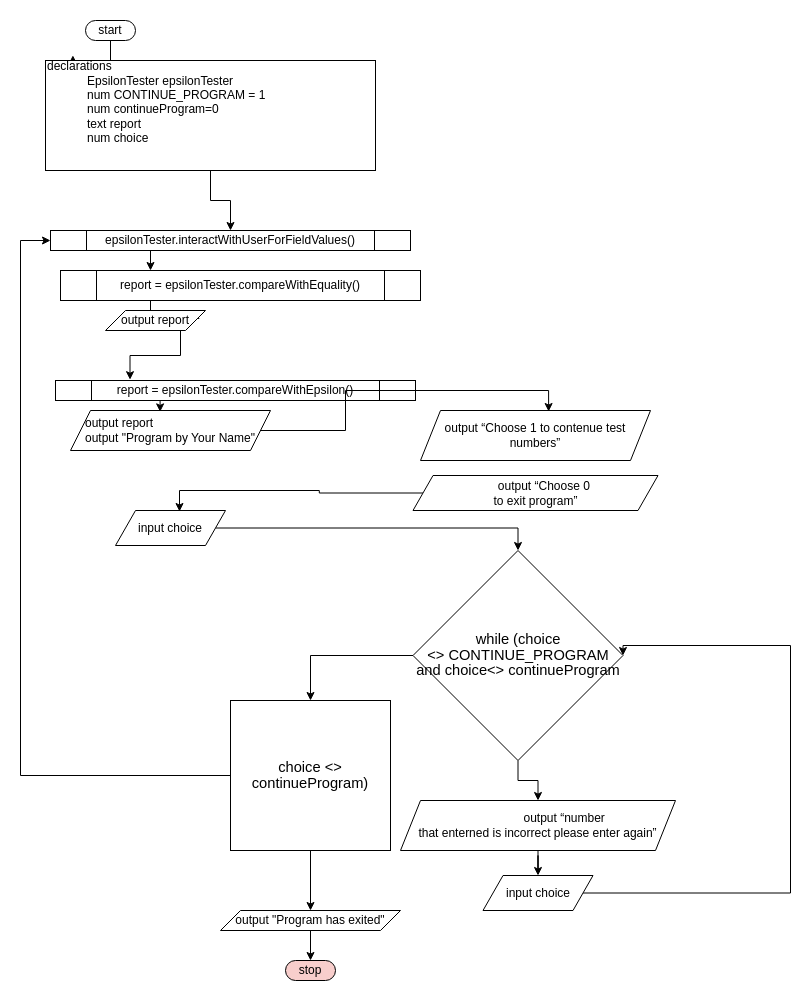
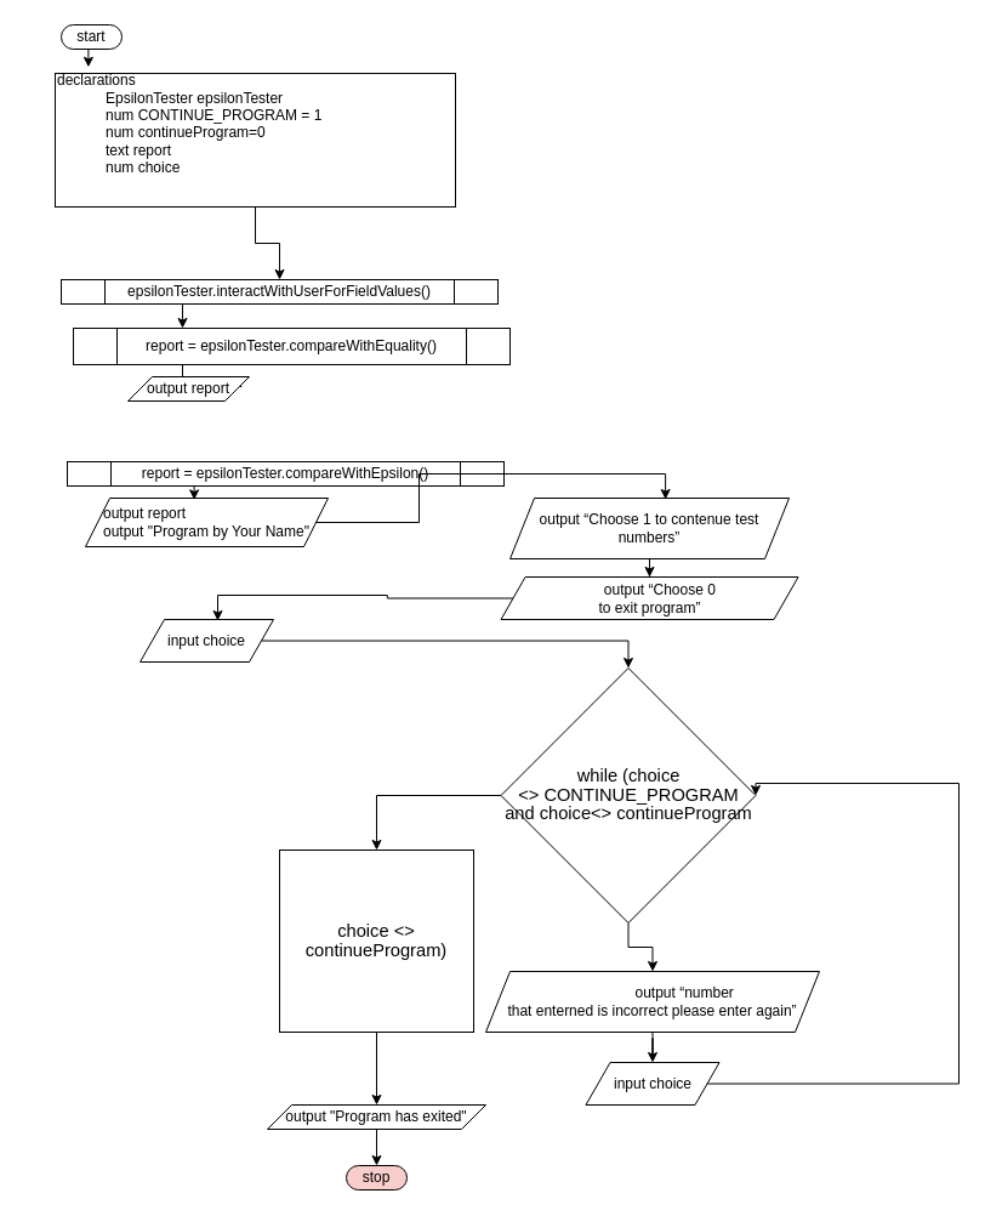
  <mxCell id="0" />
  <mxCell id="1" parent="0" />
  <mxCell id="2" value="stop" style="rounded=1;whiteSpace=wrap;html=1;arcSize=50;fillColor=#f8cecc;" parent="1" vertex="1"><mxGeometry x="285" y="960" width="50" height="20" as="geometry" /></mxCell>
  <mxCell id="3" style="edgeStyle=orthogonalEdgeStyle;rounded=0;orthogonalLoop=1;jettySize=auto;html=1;exitX=0.5;exitY=1;exitDx=0;exitDy=0;entryX=0.083;entryY=-0.047;entryDx=0;entryDy=0;entryPerimeter=0;" parent="1" source="4" target="6" edge="1"><mxGeometry relative="1" as="geometry" /></mxCell>
- <mxCell id="4" value="start" style="rounded=1;whiteSpace=wrap;html=1;arcSize=50;" parent="1" vertex="1"><mxGeometry x="85" y="20" width="50" height="20" as="geometry" /></mxCell>
+ <mxCell id="4" value="start" style="rounded=1;whiteSpace=wrap;html=1;arcSize=50;" parent="1" vertex="1"><mxGeometry x="50" y="20" width="50" height="20" as="geometry" /></mxCell>
  <mxCell id="5" value="" style="edgeStyle=orthogonalEdgeStyle;rounded=0;orthogonalLoop=1;jettySize=auto;html=1;" edge="1" parent="1" source="6" target="8"><mxGeometry relative="1" as="geometry" /></mxCell>
  <mxCell id="6" value="declarations&lt;br&gt;&lt;blockquote style=&quot;margin: 0 0 0 40px ; border: none ; padding: 0px&quot;&gt;EpsilonTester epsilonTester&lt;/blockquote&gt;&lt;blockquote style=&quot;margin: 0 0 0 40px ; border: none ; padding: 0px&quot;&gt;num CONTINUE_PROGRAM = 1&lt;/blockquote&gt;&lt;blockquote style=&quot;margin: 0 0 0 40px ; border: none ; padding: 0px&quot;&gt;num continueProgram=0&lt;/blockquote&gt;&lt;blockquote style=&quot;margin: 0 0 0 40px ; border: none ; padding: 0px&quot;&gt;text report&amp;nbsp;&lt;/blockquote&gt;&lt;blockquote style=&quot;margin: 0 0 0 40px ; border: none ; padding: 0px&quot;&gt;&lt;span&gt;num choice&lt;/span&gt;&lt;/blockquote&gt;&lt;blockquote style=&quot;margin: 0 0 0 40px ; border: none ; padding: 0px&quot;&gt;&lt;p class=&quot;MsoNormal&quot;&gt;&lt;/p&gt;&lt;/blockquote&gt;&amp;nbsp;" style="rounded=0;whiteSpace=wrap;html=1;align=left;" parent="1" vertex="1"><mxGeometry x="45" y="60" width="330" height="110" as="geometry" /></mxCell>
  <mxCell id="7" style="edgeStyle=orthogonalEdgeStyle;rounded=0;orthogonalLoop=1;jettySize=auto;html=1;exitX=0.25;exitY=1;exitDx=0;exitDy=0;entryX=0.25;entryY=0;entryDx=0;entryDy=0;" parent="1" source="8" target="10" edge="1"><mxGeometry relative="1" as="geometry"><mxPoint x="128" y="227.4" as="targetPoint" /></mxGeometry></mxCell>
  <mxCell id="8" value="epsilonTester.interactWithUserForFieldValues()" style="shape=process;whiteSpace=wrap;html=1;backgroundOutline=1;align=center;" parent="1" vertex="1"><mxGeometry x="50" y="230" width="360" height="20" as="geometry" /></mxCell>
  <mxCell id="9" style="edgeStyle=orthogonalEdgeStyle;rounded=0;orthogonalLoop=1;jettySize=auto;html=1;exitX=0.25;exitY=1;exitDx=0;exitDy=0;entryX=0.9;entryY=0;entryDx=0;entryDy=0;entryPerimeter=0;" parent="1" source="10" target="12" edge="1"><mxGeometry relative="1" as="geometry" /></mxCell>
  <mxCell id="10" value="report = epsilonTester.compareWithEquality()" style="shape=process;whiteSpace=wrap;html=1;backgroundOutline=1;align=center;" parent="1" vertex="1"><mxGeometry x="60" y="270" width="360" height="30" as="geometry" /></mxCell>
- <mxCell id="11" style="edgeStyle=orthogonalEdgeStyle;rounded=0;orthogonalLoop=1;jettySize=auto;html=1;exitX=0.75;exitY=1;exitDx=0;exitDy=0;entryX=0.207;entryY=-0.04;entryDx=0;entryDy=0;entryPerimeter=0;" parent="1" source="12" target="14" edge="1"><mxGeometry relative="1" as="geometry"><mxPoint x="115" y="350" as="targetPoint" /></mxGeometry></mxCell>
  <mxCell id="12" value="output report" style="shape=parallelogram;perimeter=parallelogramPerimeter;whiteSpace=wrap;html=1;fixedSize=1;align=center;" parent="1" vertex="1"><mxGeometry x="105" y="310" width="100" height="20" as="geometry" /></mxCell>
  <mxCell id="13" style="edgeStyle=orthogonalEdgeStyle;rounded=0;orthogonalLoop=1;jettySize=auto;html=1;exitX=0.25;exitY=1;exitDx=0;exitDy=0;entryX=0.448;entryY=0.035;entryDx=0;entryDy=0;entryPerimeter=0;" parent="1" source="14" target="16" edge="1"><mxGeometry relative="1" as="geometry" /></mxCell>
  <mxCell id="14" value="report = epsilonTester.compareWithEpsilon()" style="shape=process;whiteSpace=wrap;html=1;backgroundOutline=1;align=center;" parent="1" vertex="1"><mxGeometry x="55" y="380" width="360" height="20" as="geometry" /></mxCell>
  <mxCell id="15" style="edgeStyle=orthogonalEdgeStyle;rounded=0;orthogonalLoop=1;jettySize=auto;html=1;entryX=0.557;entryY=0.02;entryDx=0;entryDy=0;entryPerimeter=0;" edge="1" parent="1" source="16" target="25"><mxGeometry relative="1" as="geometry" /></mxCell>
  <mxCell id="16" value="&lt;div style=&quot;text-align: left&quot;&gt;&lt;span&gt;output report&lt;/span&gt;&lt;/div&gt;&lt;div style=&quot;text-align: left&quot;&gt;&lt;span&gt;output &quot;Program by Your Name&quot;&lt;/span&gt;&lt;/div&gt;" style="shape=parallelogram;perimeter=parallelogramPerimeter;whiteSpace=wrap;html=1;fixedSize=1;align=center;" parent="1" vertex="1"><mxGeometry x="70" y="410" width="200" height="40" as="geometry" /></mxCell>
  <mxCell id="17" style="edgeStyle=orthogonalEdgeStyle;rounded=0;orthogonalLoop=1;jettySize=auto;html=1;exitX=0.5;exitY=1;exitDx=0;exitDy=0;entryX=0.5;entryY=0;entryDx=0;entryDy=0;" parent="1" source="18" target="2" edge="1"><mxGeometry relative="1" as="geometry" /></mxCell>
  <mxCell id="18" value="output &quot;Program has exited&quot;" style="shape=parallelogram;perimeter=parallelogramPerimeter;whiteSpace=wrap;html=1;fixedSize=1;align=center;" parent="1" vertex="1"><mxGeometry x="220" y="910" width="180" height="20" as="geometry" /></mxCell>
- <mxCell id="19" style="edgeStyle=orthogonalEdgeStyle;rounded=0;orthogonalLoop=1;jettySize=auto;html=1;entryX=0;entryY=0.5;entryDx=0;entryDy=0;" edge="1" parent="1" source="21" target="8"><mxGeometry relative="1" as="geometry"><Array as="points"><mxPoint x="20" y="775" /><mxPoint x="20" y="240" /></Array></mxGeometry></mxCell>
  <mxCell id="20" value="" style="edgeStyle=orthogonalEdgeStyle;rounded=0;orthogonalLoop=1;jettySize=auto;html=1;" edge="1" parent="1" source="21" target="18"><mxGeometry relative="1" as="geometry" /></mxCell>
  <mxCell id="21" value="&lt;span style=&quot;font-size: 11.0pt ; line-height: 107% ; font-family: &amp;#34;calibri&amp;#34; , sans-serif&quot;&gt;choice &amp;lt;&amp;gt; continueProgram)&lt;/span&gt;" style="whiteSpace=wrap;html=1;rounded=0;" vertex="1" parent="1"><mxGeometry x="230" y="700" width="160" height="150" as="geometry" /></mxCell>
  <mxCell id="22" style="edgeStyle=orthogonalEdgeStyle;rounded=0;orthogonalLoop=1;jettySize=auto;html=1;entryX=0.5;entryY=0;entryDx=0;entryDy=0;" edge="1" parent="1" source="23" target="30"><mxGeometry relative="1" as="geometry" /></mxCell>
  <mxCell id="23" value="input choice" style="shape=parallelogram;perimeter=parallelogramPerimeter;whiteSpace=wrap;html=1;fixedSize=1;" vertex="1" parent="1"><mxGeometry x="115" y="510" width="110" height="35" as="geometry" /></mxCell>
+ <mxCell id="24" value="" style="edgeStyle=orthogonalEdgeStyle;rounded=0;orthogonalLoop=1;jettySize=auto;html=1;" edge="1" parent="1" source="25" target="27"><mxGeometry relative="1" as="geometry" /></mxCell>
  <mxCell id="25" value="&lt;p class=&quot;MsoNormal&quot;&gt;output “Choose 1 to contenue test numbers”&lt;/p&gt;" style="shape=parallelogram;perimeter=parallelogramPerimeter;whiteSpace=wrap;html=1;fixedSize=1;" vertex="1" parent="1"><mxGeometry x="420" y="410" width="230" height="50" as="geometry" /></mxCell>
  <mxCell id="26" style="edgeStyle=orthogonalEdgeStyle;rounded=0;orthogonalLoop=1;jettySize=auto;html=1;entryX=0.582;entryY=0.029;entryDx=0;entryDy=0;entryPerimeter=0;" edge="1" parent="1" source="27" target="23"><mxGeometry relative="1" as="geometry" /></mxCell>
  <mxCell id="27" value="&lt;p class=&quot;MsoNormal&quot;&gt;&amp;nbsp; &amp;nbsp; &amp;nbsp;output “Choose 0&lt;br/&gt;to exit program”&lt;/p&gt;" style="shape=parallelogram;perimeter=parallelogramPerimeter;whiteSpace=wrap;html=1;fixedSize=1;" vertex="1" parent="1"><mxGeometry x="412.5" y="475" width="245" height="35" as="geometry" /></mxCell>
  <mxCell id="28" value="" style="edgeStyle=orthogonalEdgeStyle;rounded=0;orthogonalLoop=1;jettySize=auto;html=1;" edge="1" parent="1" source="30" target="32"><mxGeometry relative="1" as="geometry" /></mxCell>
  <mxCell id="29" style="edgeStyle=orthogonalEdgeStyle;rounded=0;orthogonalLoop=1;jettySize=auto;html=1;exitX=0;exitY=0.5;exitDx=0;exitDy=0;entryX=0.5;entryY=0;entryDx=0;entryDy=0;" edge="1" parent="1" source="30" target="21"><mxGeometry relative="1" as="geometry" /></mxCell>
  <mxCell id="30" value="&lt;span style=&quot;font-size: 11.0pt ; line-height: 107% ; font-family: &amp;#34;calibri&amp;#34; , sans-serif&quot;&gt;while (choice&lt;br/&gt;&amp;lt;&amp;gt; CONTINUE_PROGRAM and choice&amp;lt;&amp;gt; continueProgram&lt;/span&gt;" style="rhombus;whiteSpace=wrap;html=1;" vertex="1" parent="1"><mxGeometry x="412.5" y="550" width="210" height="210" as="geometry" /></mxCell>
  <mxCell id="31" value="" style="edgeStyle=orthogonalEdgeStyle;rounded=0;orthogonalLoop=1;jettySize=auto;html=1;" edge="1" parent="1" source="32" target="34"><mxGeometry relative="1" as="geometry" /></mxCell>
  <mxCell id="32" value="&lt;p class=&quot;MsoNormal&quot;&gt;&amp;nbsp; &amp;nbsp; &amp;nbsp; &amp;nbsp; &amp;nbsp; &amp;nbsp; &amp;nbsp; &amp;nbsp; output “number&lt;br/&gt;that enterned is incorrect please enter again”&lt;/p&gt;" style="shape=parallelogram;perimeter=parallelogramPerimeter;whiteSpace=wrap;html=1;fixedSize=1;" vertex="1" parent="1"><mxGeometry x="400" y="800" width="275" height="50" as="geometry" /></mxCell>
  <mxCell id="33" style="edgeStyle=orthogonalEdgeStyle;rounded=0;orthogonalLoop=1;jettySize=auto;html=1;exitX=1;exitY=0.5;exitDx=0;exitDy=0;entryX=1;entryY=0.5;entryDx=0;entryDy=0;" edge="1" parent="1" source="34" target="30"><mxGeometry relative="1" as="geometry"><mxPoint x="800" y="730" as="targetPoint" /><Array as="points"><mxPoint x="790" y="893" /><mxPoint x="790" y="645" /><mxPoint x="623" y="645" /></Array></mxGeometry></mxCell>
  <mxCell id="34" value="input choice" style="shape=parallelogram;perimeter=parallelogramPerimeter;whiteSpace=wrap;html=1;fixedSize=1;" vertex="1" parent="1"><mxGeometry x="482.5" y="875" width="110" height="35" as="geometry" /></mxCell>
